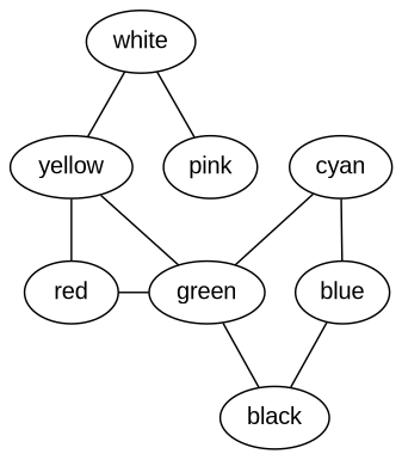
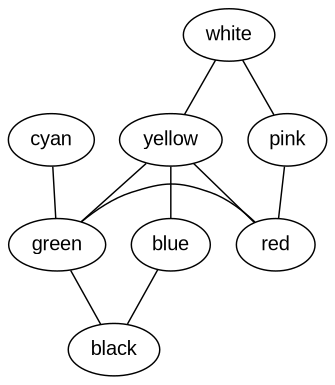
  graph {
    fontname="Liberation Sans"
    node [fontname="Liberation Sans"]
    edge [fontname="Liberation Sans"]
    white
    cyan
    yellow
    pink
    red
    green
    blue
    black
    subgraph sub_1 {
      rank=same
      white
    }
    subgraph sub_2 {
      rank=same
      cyan
      yellow
      pink
    }
    subgraph sub_3 {
      rank=same
      red
      green
      blue
    }
    subgraph sub_4 {
      rank=same
      black
    }
    white -- yellow
    white -- pink
    cyan -- green
-   cyan -- blue
+   yellow -- blue
    yellow -- red
    yellow -- green
+   pink -- red
    red -- green
    green -- black
    blue -- black
  }
